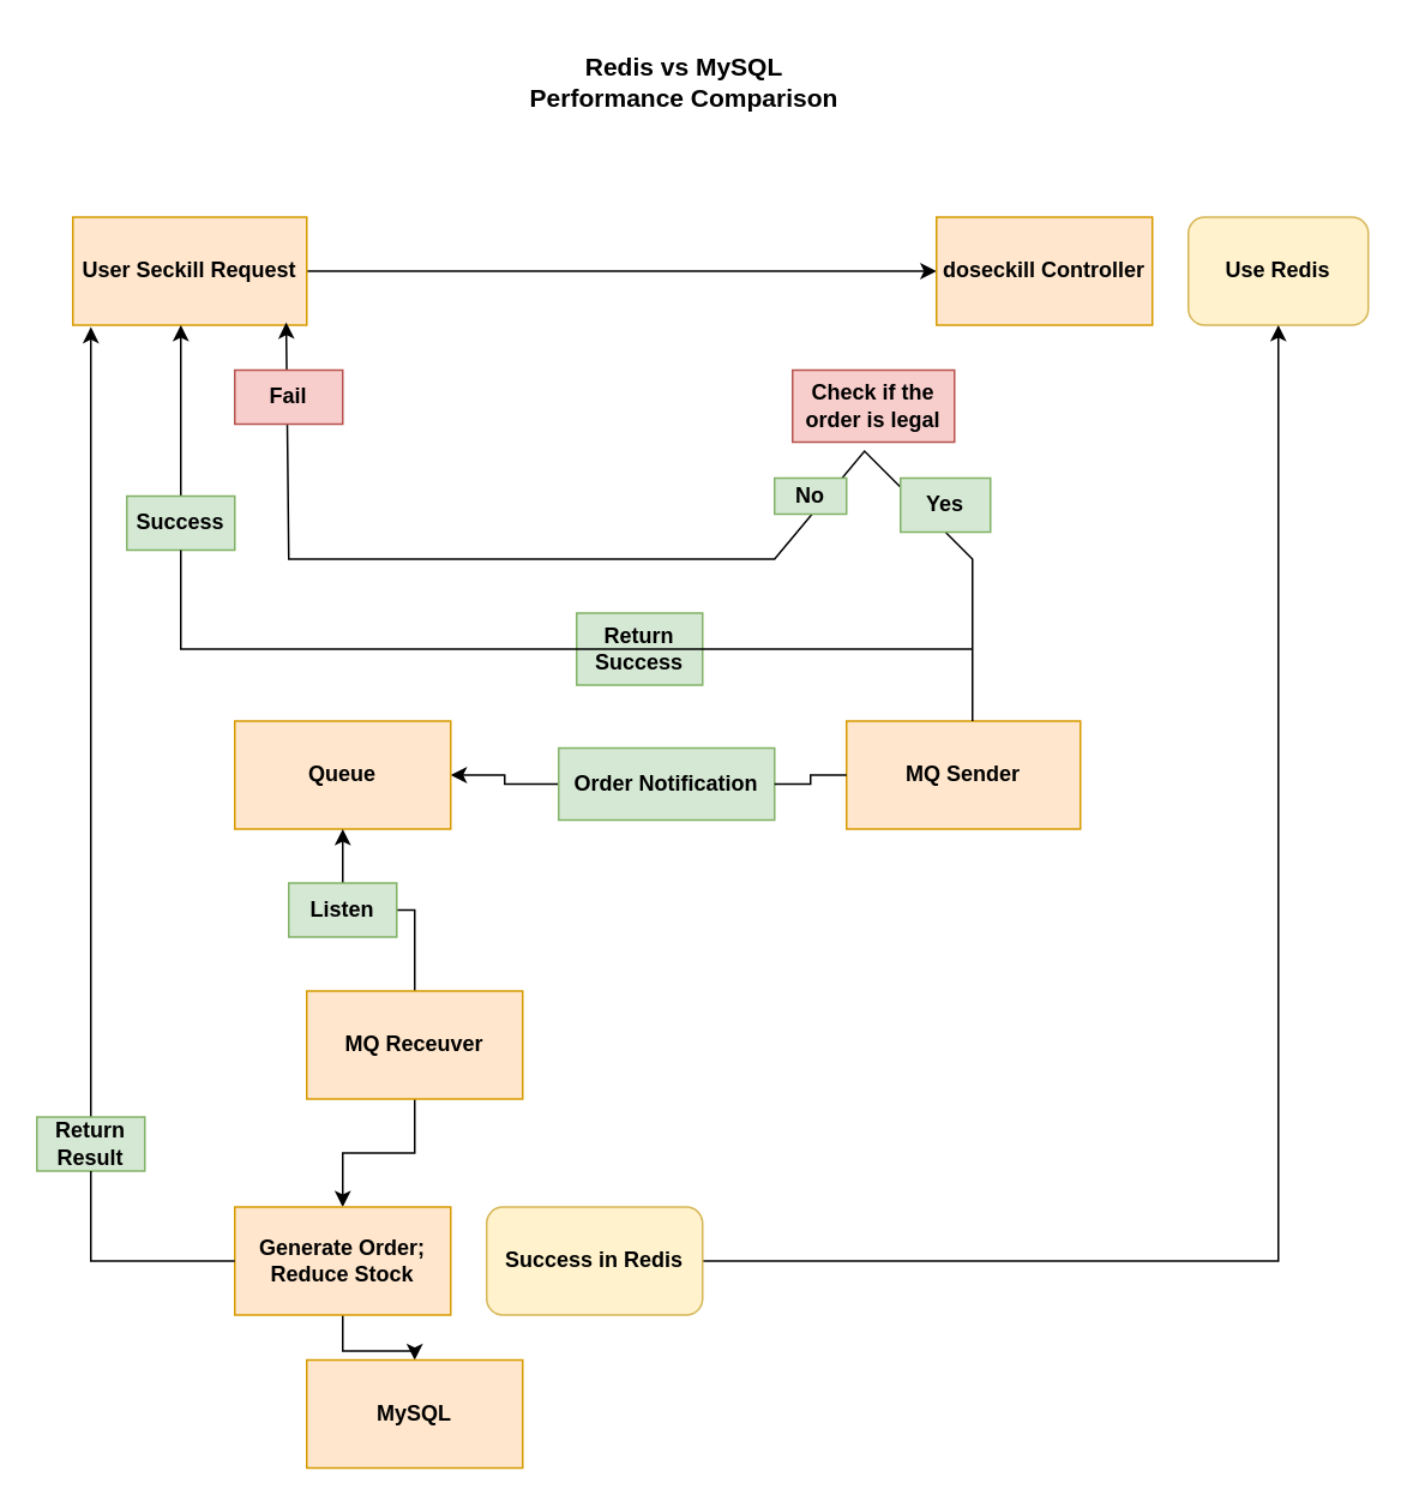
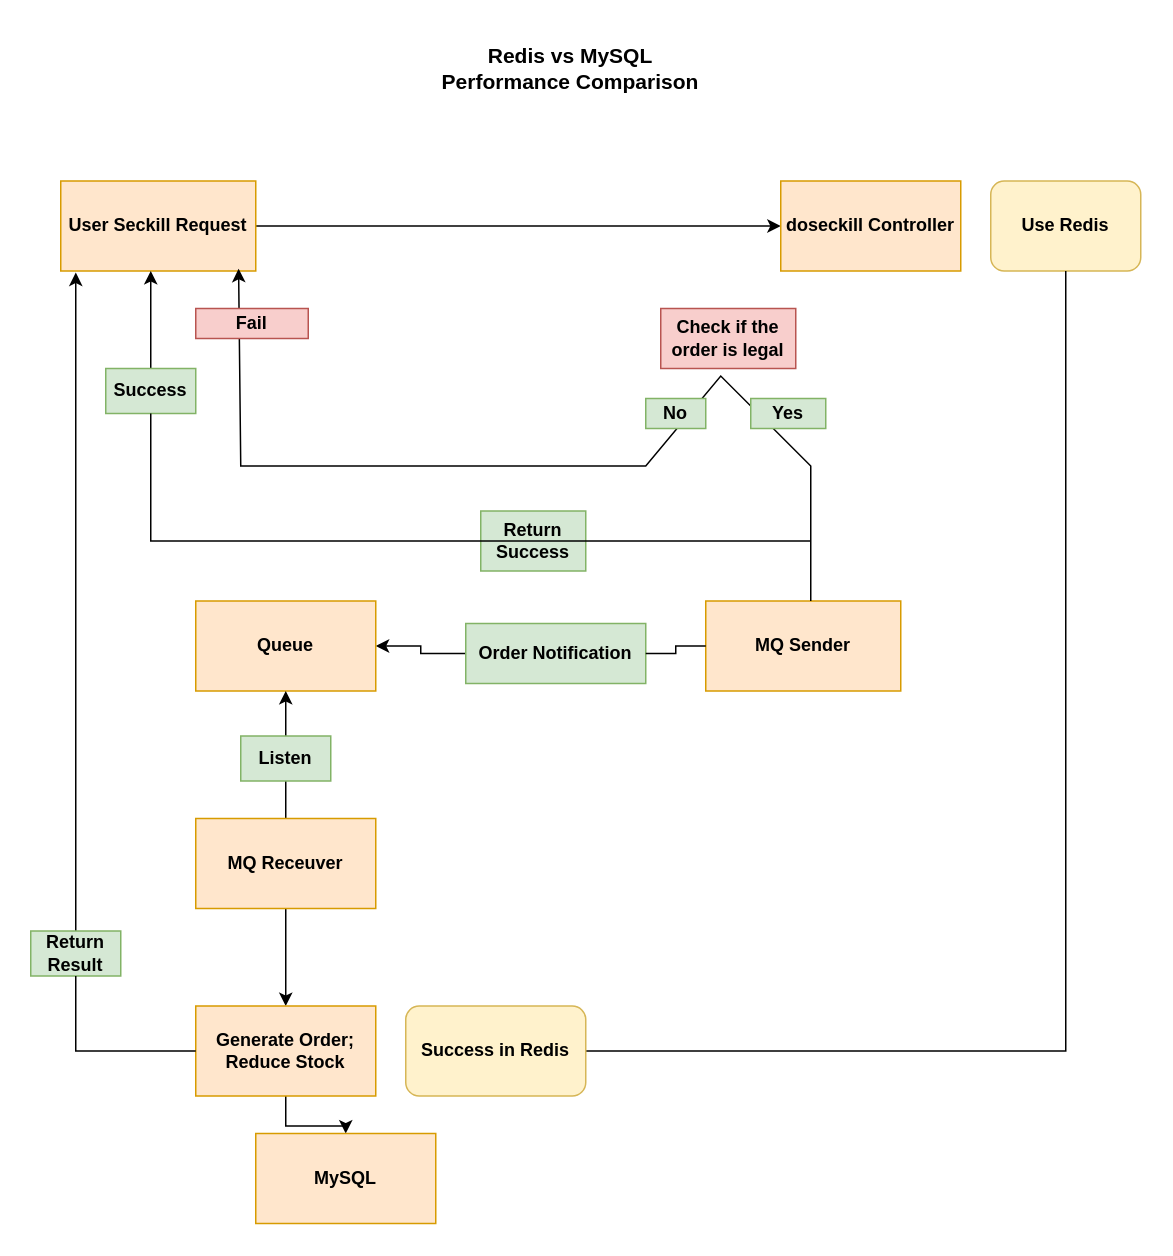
  <mxCell id="0" />
  <mxCell id="1" parent="0" />
  <mxCell id="2" style="edgeStyle=orthogonalEdgeStyle;rounded=0;orthogonalLoop=1;jettySize=auto;html=1;exitX=1;exitY=0.5;exitDx=0;exitDy=0;entryX=0;entryY=0.5;entryDx=0;entryDy=0;" edge="1" parent="1" source="3" target="4"><mxGeometry relative="1" as="geometry" /></mxCell>
  <mxCell id="3" value="&lt;b&gt;User Seckill Request&lt;/b&gt;" style="rounded=0;whiteSpace=wrap;html=1;fillColor=#ffe6cc;strokeColor=#d79b00;" vertex="1" parent="1"><mxGeometry x="40" y="120" width="130" height="60" as="geometry" /></mxCell>
  <mxCell id="4" value="&lt;b&gt;doseckill Controller&lt;/b&gt;" style="rounded=0;whiteSpace=wrap;html=1;fillColor=#ffe6cc;strokeColor=#d79b00;" vertex="1" parent="1"><mxGeometry x="520" y="120" width="120" height="60" as="geometry" /></mxCell>
  <mxCell id="5" value="&lt;b&gt;&lt;font style=&quot;font-size: 14px;&quot;&gt;Redis vs MySQL Performance Comparison&lt;/font&gt;&lt;/b&gt;" style="text;html=1;strokeColor=none;fillColor=none;align=center;verticalAlign=middle;whiteSpace=wrap;rounded=0;" vertex="1" parent="1"><mxGeometry x="280" y="20" width="200" height="50" as="geometry" /></mxCell>
  <mxCell id="6" style="edgeStyle=orthogonalEdgeStyle;rounded=0;orthogonalLoop=1;jettySize=auto;html=1;exitX=0;exitY=0.5;exitDx=0;exitDy=0;entryX=1;entryY=0.5;entryDx=0;entryDy=0;startArrow=none;" edge="1" parent="1" source="19" target="9"><mxGeometry relative="1" as="geometry" /></mxCell>
  <mxCell id="7" style="edgeStyle=orthogonalEdgeStyle;rounded=0;orthogonalLoop=1;jettySize=auto;html=1;exitX=0.5;exitY=0;exitDx=0;exitDy=0;entryX=0.5;entryY=1;entryDx=0;entryDy=0;strokeColor=none;" edge="1" parent="1" source="8" target="3"><mxGeometry relative="1" as="geometry" /></mxCell>
  <mxCell id="8" value="&lt;b&gt;MQ Sender&lt;/b&gt;" style="rounded=0;whiteSpace=wrap;html=1;fillColor=#ffe6cc;strokeColor=#d79b00;" vertex="1" parent="1"><mxGeometry x="470" y="400" width="130" height="60" as="geometry" /></mxCell>
  <mxCell id="9" value="&lt;b&gt;Queue&lt;/b&gt;" style="rounded=0;whiteSpace=wrap;html=1;fillColor=#ffe6cc;strokeColor=#d79b00;" vertex="1" parent="1"><mxGeometry x="130" y="400" width="120" height="60" as="geometry" /></mxCell>
  <mxCell id="10" value="" style="endArrow=classic;html=1;rounded=0;entryX=0.912;entryY=0.975;entryDx=0;entryDy=0;entryPerimeter=0;" edge="1" parent="1" target="3"><mxGeometry width="50" height="50" relative="1" as="geometry"><mxPoint x="540" y="400" as="sourcePoint" /><mxPoint x="110" y="180" as="targetPoint" /><Array as="points"><mxPoint x="540" y="380" /><mxPoint x="540" y="310" /><mxPoint x="480" y="250" /><mxPoint x="430" y="310" /><mxPoint x="160" y="310" /></Array></mxGeometry></mxCell>
  <mxCell id="11" value="&lt;b&gt;Check if the order is legal&lt;/b&gt;" style="text;html=1;strokeColor=#b85450;fillColor=#f8cecc;align=center;verticalAlign=middle;whiteSpace=wrap;rounded=0;" vertex="1" parent="1"><mxGeometry x="440" y="205" width="90" height="40" as="geometry" /></mxCell>
  <mxCell id="12" value="&lt;b&gt;No&lt;/b&gt;" style="text;html=1;strokeColor=#82b366;fillColor=#d5e8d4;align=center;verticalAlign=middle;whiteSpace=wrap;rounded=0;" vertex="1" parent="1"><mxGeometry x="430" y="265" width="40" height="20" as="geometry" /></mxCell>
- <mxCell id="13" value="&lt;b&gt;Yes&lt;/b&gt;" style="text;html=1;strokeColor=#82b366;fillColor=#d5e8d4;align=center;verticalAlign=middle;whiteSpace=wrap;rounded=0;" vertex="1" parent="1"><mxGeometry x="500" y="265" width="50" height="30" as="geometry" /></mxCell>
- <mxCell id="14" value="&lt;b&gt;Fail&lt;/b&gt;" style="text;html=1;strokeColor=#b85450;fillColor=#f8cecc;align=center;verticalAlign=middle;whiteSpace=wrap;rounded=0;" vertex="1" parent="1"><mxGeometry x="130" y="205" width="60" height="30" as="geometry" /></mxCell>
+ <mxCell id="13" value="&lt;b&gt;Yes&lt;/b&gt;" style="text;html=1;strokeColor=#82b366;fillColor=#d5e8d4;align=center;verticalAlign=middle;whiteSpace=wrap;rounded=0;" vertex="1" parent="1"><mxGeometry x="500" y="265" width="50" height="20" as="geometry" /></mxCell>
+ <mxCell id="14" value="&lt;b&gt;Fail&lt;/b&gt;" style="text;html=1;strokeColor=#b85450;fillColor=#f8cecc;align=center;verticalAlign=middle;whiteSpace=wrap;rounded=0;" vertex="1" parent="1"><mxGeometry x="130" y="205" width="75" height="20" as="geometry" /></mxCell>
  <mxCell id="15" value="" style="endArrow=classic;html=1;rounded=0;startArrow=none;" edge="1" parent="1" source="17"><mxGeometry width="50" height="50" relative="1" as="geometry"><mxPoint x="540" y="360" as="sourcePoint" /><mxPoint x="100" y="180" as="targetPoint" /><Array as="points" /></mxGeometry></mxCell>
  <mxCell id="16" value="&lt;b&gt;Return Success&lt;/b&gt;" style="text;html=1;strokeColor=#82b366;fillColor=#d5e8d4;align=center;verticalAlign=middle;whiteSpace=wrap;rounded=0;glass=0;shadow=0;" vertex="1" parent="1"><mxGeometry x="320" y="340" width="70" height="40" as="geometry" /></mxCell>
- <mxCell id="17" value="&lt;b&gt;Success&lt;/b&gt;" style="text;html=1;strokeColor=#82b366;fillColor=#d5e8d4;align=center;verticalAlign=middle;whiteSpace=wrap;rounded=0;" vertex="1" parent="1"><mxGeometry x="70" y="275" width="60" height="30" as="geometry" /></mxCell>
+ <mxCell id="17" value="&lt;b&gt;Success&lt;/b&gt;" style="text;html=1;strokeColor=#82b366;fillColor=#d5e8d4;align=center;verticalAlign=middle;whiteSpace=wrap;rounded=0;" vertex="1" parent="1"><mxGeometry x="70" y="245" width="60" height="30" as="geometry" /></mxCell>
  <mxCell id="18" value="" style="endArrow=none;html=1;rounded=0;" edge="1" parent="1" target="17"><mxGeometry width="50" height="50" relative="1" as="geometry"><mxPoint x="540" y="360" as="sourcePoint" /><mxPoint x="100" y="180" as="targetPoint" /><Array as="points"><mxPoint x="100" y="360" /></Array></mxGeometry></mxCell>
  <mxCell id="19" value="&lt;b&gt;Order Notification&lt;/b&gt;" style="text;html=1;strokeColor=#82b366;fillColor=#d5e8d4;align=center;verticalAlign=middle;whiteSpace=wrap;rounded=0;shadow=0;glass=0;sketch=0;" vertex="1" parent="1"><mxGeometry x="310" y="415" width="120" height="40" as="geometry" /></mxCell>
  <mxCell id="20" value="" style="edgeStyle=orthogonalEdgeStyle;rounded=0;orthogonalLoop=1;jettySize=auto;html=1;exitX=0;exitY=0.5;exitDx=0;exitDy=0;entryX=1;entryY=0.5;entryDx=0;entryDy=0;endArrow=none;" edge="1" parent="1" source="8" target="19"><mxGeometry relative="1" as="geometry"><mxPoint x="470" y="430" as="sourcePoint" /><mxPoint x="250" y="430" as="targetPoint" /></mxGeometry></mxCell>
  <mxCell id="21" style="edgeStyle=orthogonalEdgeStyle;rounded=0;orthogonalLoop=1;jettySize=auto;html=1;entryX=0.5;entryY=1;entryDx=0;entryDy=0;" edge="1" parent="1" source="23" target="9"><mxGeometry relative="1" as="geometry" /></mxCell>
  <mxCell id="22" style="edgeStyle=orthogonalEdgeStyle;rounded=0;orthogonalLoop=1;jettySize=auto;html=1;entryX=0.5;entryY=0;entryDx=0;entryDy=0;" edge="1" parent="1" source="23" target="26"><mxGeometry relative="1" as="geometry" /></mxCell>
- <mxCell id="23" value="&lt;b&gt;MQ Receuver&lt;/b&gt;" style="rounded=0;whiteSpace=wrap;html=1;shadow=0;glass=0;sketch=0;fillColor=#ffe6cc;strokeColor=#d79b00;" vertex="1" parent="1"><mxGeometry x="170" y="550" width="120" height="60" as="geometry" /></mxCell>
+ <mxCell id="23" value="&lt;b&gt;MQ Receuver&lt;/b&gt;" style="rounded=0;whiteSpace=wrap;html=1;shadow=0;glass=0;sketch=0;fillColor=#ffe6cc;strokeColor=#d79b00;" vertex="1" parent="1"><mxGeometry x="130" y="545" width="120" height="60" as="geometry" /></mxCell>
  <mxCell id="24" value="&lt;b&gt;Listen&lt;/b&gt;" style="text;html=1;strokeColor=#82b366;fillColor=#d5e8d4;align=center;verticalAlign=middle;whiteSpace=wrap;rounded=0;shadow=0;glass=0;sketch=0;" vertex="1" parent="1"><mxGeometry x="160" y="490" width="60" height="30" as="geometry" /></mxCell>
  <mxCell id="25" style="edgeStyle=orthogonalEdgeStyle;rounded=0;orthogonalLoop=1;jettySize=auto;html=1;exitX=0.5;exitY=1;exitDx=0;exitDy=0;entryX=0.5;entryY=0;entryDx=0;entryDy=0;" edge="1" parent="1" source="26" target="33"><mxGeometry relative="1" as="geometry" /></mxCell>
  <mxCell id="26" value="&lt;b&gt;Generate Order;&lt;br&gt;Reduce Stock&lt;/b&gt;" style="rounded=0;whiteSpace=wrap;html=1;shadow=0;glass=0;sketch=0;fillColor=#ffe6cc;strokeColor=#d79b00;" vertex="1" parent="1"><mxGeometry x="130" y="670" width="120" height="60" as="geometry" /></mxCell>
  <mxCell id="27" style="edgeStyle=orthogonalEdgeStyle;rounded=0;orthogonalLoop=1;jettySize=auto;html=1;exitX=0.5;exitY=0;exitDx=0;exitDy=0;entryX=0.077;entryY=1.017;entryDx=0;entryDy=0;entryPerimeter=0;" edge="1" parent="1" source="28" target="3"><mxGeometry relative="1" as="geometry" /></mxCell>
  <mxCell id="28" value="&lt;b&gt;Return Result&lt;/b&gt;" style="text;html=1;strokeColor=#82b366;fillColor=#d5e8d4;align=center;verticalAlign=middle;whiteSpace=wrap;rounded=0;shadow=0;glass=0;sketch=0;" vertex="1" parent="1"><mxGeometry x="20" y="620" width="60" height="30" as="geometry" /></mxCell>
  <mxCell id="29" value="" style="edgeStyle=orthogonalEdgeStyle;rounded=0;orthogonalLoop=1;jettySize=auto;html=1;exitX=0;exitY=0.5;exitDx=0;exitDy=0;endArrow=none;" edge="1" parent="1" source="26"><mxGeometry relative="1" as="geometry"><mxPoint x="130" y="700" as="sourcePoint" /><mxPoint x="50" y="650" as="targetPoint" /><Array as="points"><mxPoint x="50" y="700" /><mxPoint x="50" y="650" /></Array></mxGeometry></mxCell>
  <mxCell id="30" value="&lt;b&gt;Use Redis&lt;/b&gt;" style="rounded=1;whiteSpace=wrap;html=1;shadow=0;glass=0;sketch=0;fillColor=#fff2cc;strokeColor=#d6b656;" vertex="1" parent="1"><mxGeometry x="660" y="120" width="100" height="60" as="geometry" /></mxCell>
- <mxCell id="31" value="" style="endArrow=classic;html=1;rounded=0;entryX=0.5;entryY=1;entryDx=0;entryDy=0;exitX=1;exitY=0.5;exitDx=0;exitDy=0;" edge="1" parent="1" source="32" target="30"><mxGeometry width="50" height="50" relative="1" as="geometry"><mxPoint x="390" y="710" as="sourcePoint" /><mxPoint x="410" y="560" as="targetPoint" /><Array as="points"><mxPoint x="710" y="700" /></Array></mxGeometry></mxCell>
+ <mxCell id="31" value="" style="endArrow=none;html=1;rounded=0;entryX=0.5;entryY=1;entryDx=0;entryDy=0;exitX=1;exitY=0.5;exitDx=0;exitDy=0;" edge="1" parent="1" source="32" target="30"><mxGeometry width="50" height="50" relative="1" as="geometry"><mxPoint x="390" y="710" as="sourcePoint" /><mxPoint x="410" y="560" as="targetPoint" /><Array as="points"><mxPoint x="710" y="700" /></Array></mxGeometry></mxCell>
  <mxCell id="32" value="&lt;b&gt;Success in Redis&lt;/b&gt;" style="rounded=1;whiteSpace=wrap;html=1;shadow=0;glass=0;sketch=0;fillColor=#fff2cc;strokeColor=#d6b656;" vertex="1" parent="1"><mxGeometry x="270" y="670" width="120" height="60" as="geometry" /></mxCell>
  <mxCell id="33" value="&lt;b&gt;MySQL&lt;/b&gt;" style="rounded=0;whiteSpace=wrap;html=1;shadow=0;glass=0;sketch=0;fillColor=#ffe6cc;strokeColor=#d79b00;" vertex="1" parent="1"><mxGeometry x="170" y="755" width="120" height="60" as="geometry" /></mxCell>
